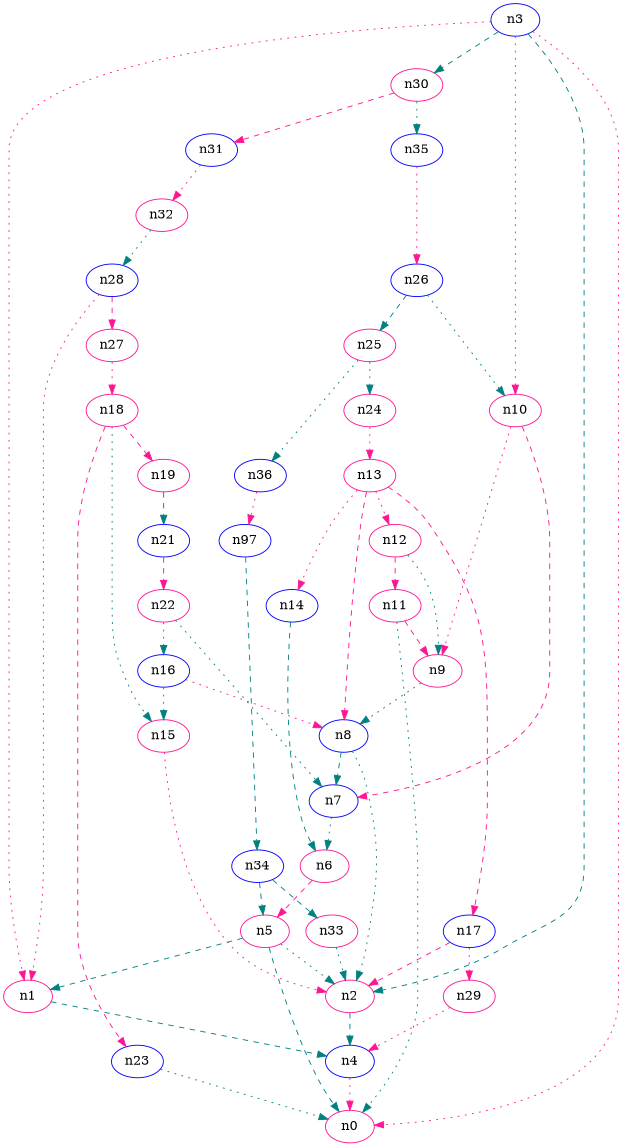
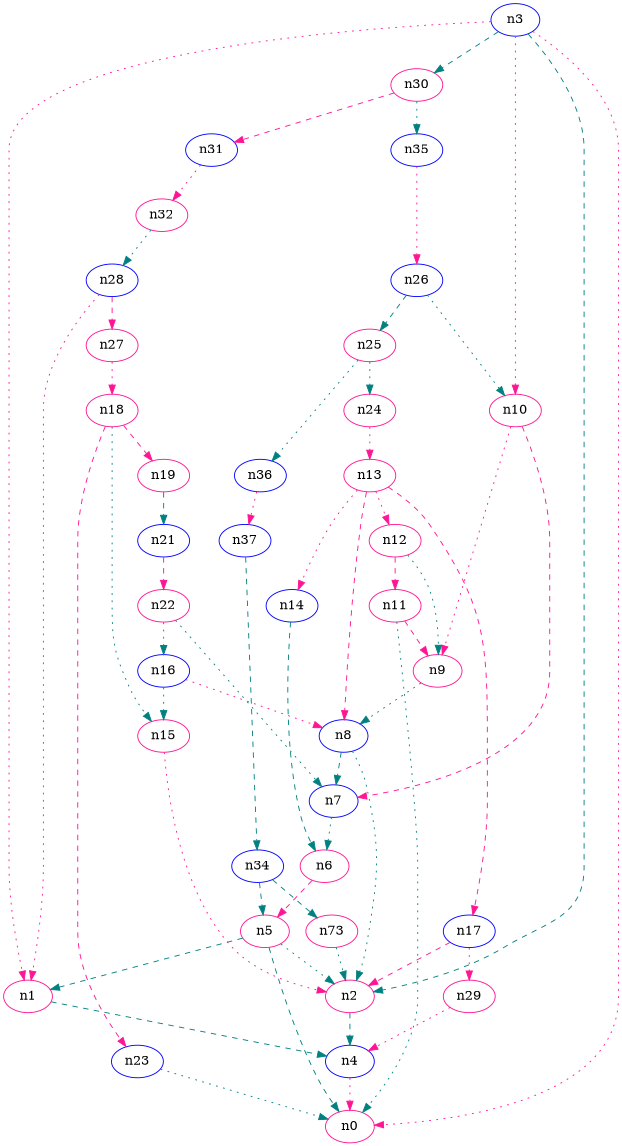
  digraph {
    node [color=deeppink]
    edge [color=teal style=dotted]
    n4 [color=blue]
    n1
    n0
    n2
    n3 [color=blue]
    n10
    n30
    n7 [color=blue]
    n9
    n31 [color=blue]
    n35 [color=blue]
    n6
    n8 [color=blue]
    n32
    n26 [color=blue]
    n5
    n11
    n12
    n13
    n14 [color=blue]
    n17 [color=blue]
    n29
    n15
    n16 [color=blue]
    n18
    n19
    n23 [color=blue]
    n21 [color=blue]
    n22
    n24
    n25
    n36 [color=blue]
-   n37 [color=blue label=n97]
+   n37 [color=blue]
    n34 [color=blue]
    n27
    n28 [color=blue]
-   n33
+   n33 [label=n73]
    n4 -> n0 [color=deeppink]
    n1 -> n4 [style=dashed]
    n2 -> n4 [style=dashed]
    n3 -> n1 [color=deeppink]
    n3 -> n0 [color=deeppink]
    n3 -> n2 [style=dashed]
    n3 -> n10 [color=deeppink]
    n3 -> n30 [style=dashed]
    n10 -> n7 [color=deeppink style=dashed]
    n10 -> n9 [color=deeppink]
    n30 -> n31 [color=deeppink style=dashed]
    n30 -> n35
    n7 -> n6
    n9 -> n8
    n31 -> n32 [color=deeppink]
    n35 -> n26 [color=deeppink]
    n6 -> n5 [color=deeppink style=dashed]
    n8 -> n2
    n8 -> n7 [style=dashed]
    n32 -> n28
    n26 -> n10
    n26 -> n25 [style=dashed]
    n5 -> n1 [style=dashed]
    n5 -> n0 [style=dashed]
    n5 -> n2
    n11 -> n0
    n11 -> n9 [color=deeppink style=dashed]
    n12 -> n9
    n12 -> n11 [color=deeppink style=dashed]
    n13 -> n8 [color=deeppink style=dashed]
    n13 -> n12 [color=deeppink]
    n13 -> n14 [color=deeppink]
    n13 -> n17 [color=deeppink style=dashed]
    n14 -> n6 [style=dashed]
    n17 -> n2 [color=deeppink style=dashed]
    n17 -> n29 [color=deeppink]
    n29 -> n4 [color=deeppink]
    n15 -> n2 [color=deeppink]
    n16 -> n8 [color=deeppink]
    n16 -> n15
    n18 -> n15
    n18 -> n19 [color=deeppink style=dashed]
    n18 -> n23 [color=deeppink style=dashed]
    n19 -> n21 [style=dashed]
    n23 -> n0
    n21 -> n22 [color=deeppink style=dashed]
    n22 -> n7
    n22 -> n16
    n24 -> n13 [color=deeppink]
    n25 -> n24
    n25 -> n36
    n36 -> n37 [color=deeppink]
    n37 -> n34 [style=dashed]
    n34 -> n5 [style=dashed]
    n34 -> n33 [style=dashed]
    n27 -> n18 [color=deeppink]
    n28 -> n1 [color=deeppink]
    n28 -> n27 [color=deeppink style=dashed]
    n33 -> n2
  }
